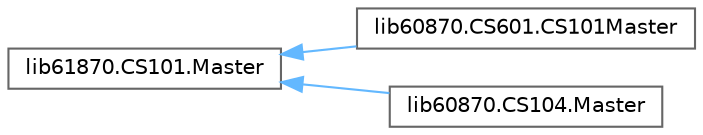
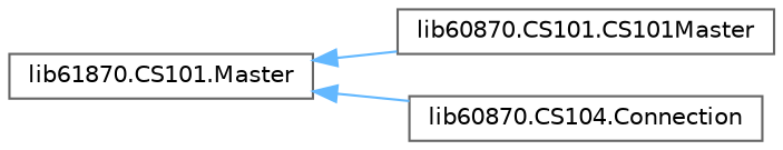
  digraph {
    rankdir=LR
    node [color=grey40 fillcolor=white fontname=Helvetica fontsize=10 shape=box style=filled]
    edge [color=steelblue1 dir=back fontname=Helvetica fontsize=10 labelfontname=Helvetica labelfontsize=10 style=solid]
    n1 [height=0.2 label="lib61870.CS101.Master" width=0.4]
-   n2 [height=0.2 label="lib60870.CS601.CS101Master" width=0.4]
-   n3 [height=0.2 label="lib60870.CS104.Master" width=0.4]
+   n2 [height=0.2 label="lib60870.CS101.CS101Master" width=0.4]
+   n3 [height=0.2 label="lib60870.CS104.Connection" width=0.4]
    n1 -> n2
    n1 -> n3
  }
